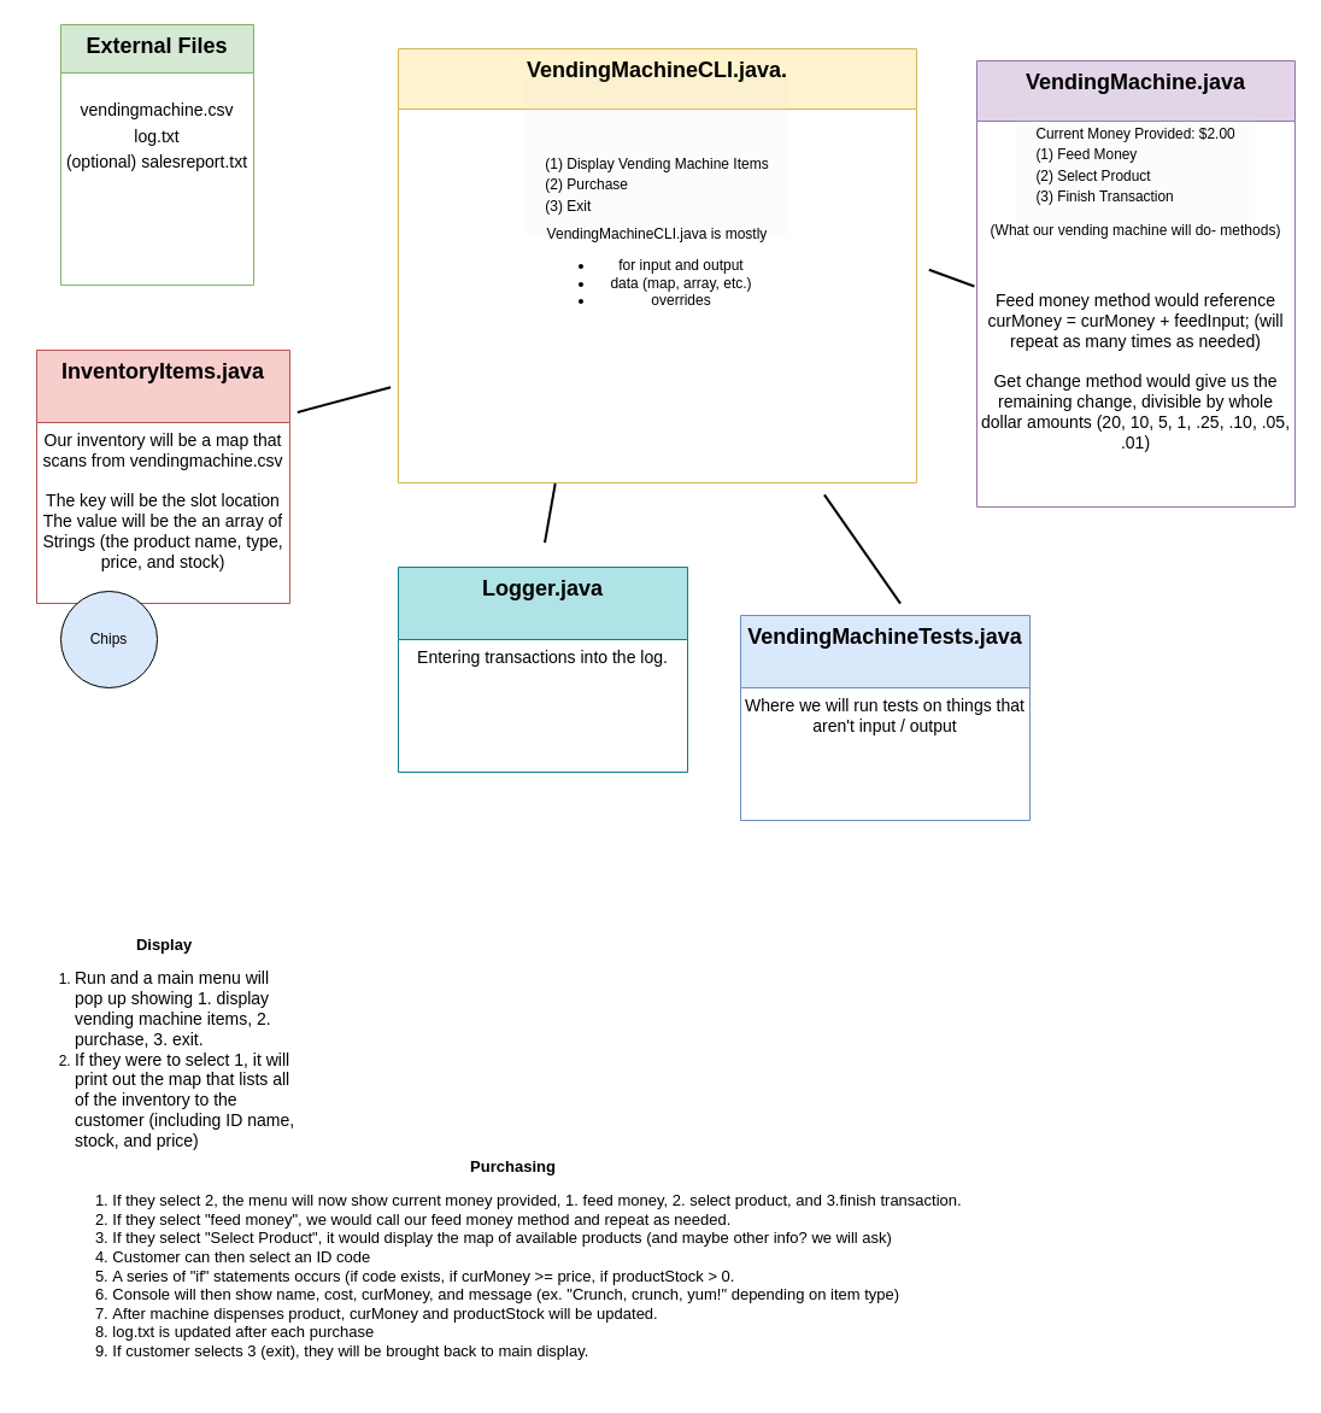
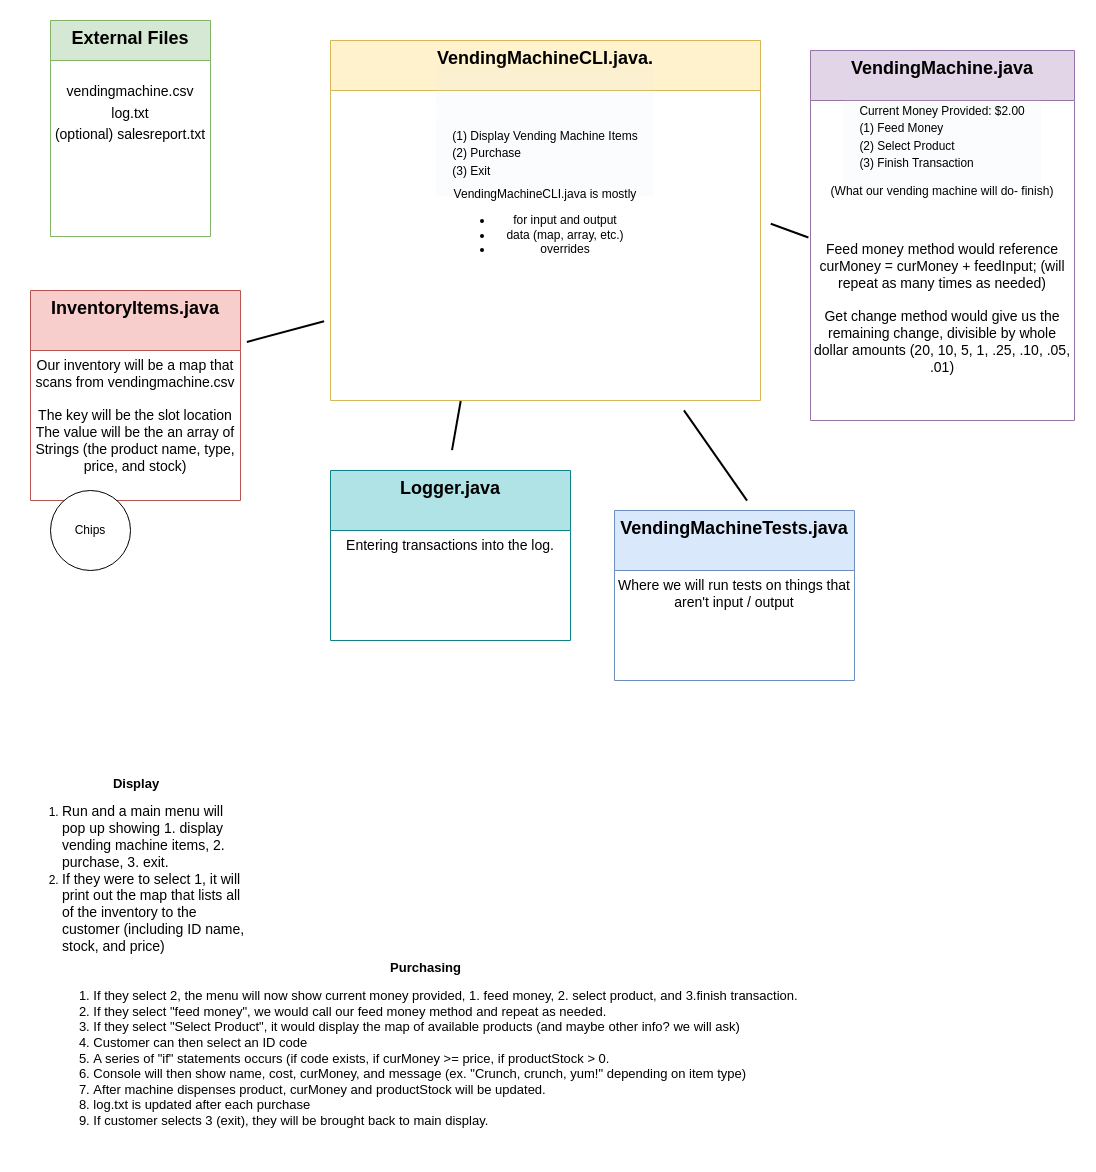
  <mxCell id="0" />
  <mxCell id="1" parent="0" />
  <mxCell id="2" value="VendingMachineCLI.java." style="swimlane;fontStyle=1;align=center;verticalAlign=top;childLayout=stackLayout;horizontal=1;startSize=50;horizontalStack=0;resizeParent=1;resizeLast=0;collapsible=1;marginBottom=0;rounded=0;shadow=0;strokeWidth=1;fillColor=#fff2cc;strokeColor=#d6b656;fontSize=18;" parent="1" vertex="1"><mxGeometry x="330" y="40" width="430" height="360" as="geometry"><mxRectangle x="230" y="140" width="160" height="26" as="alternateBounds" /></mxGeometry></mxCell>
  <mxCell id="3" value="&lt;pre style=&quot;box-sizing: border-box; margin-top: 0px; margin-bottom: 0px; font-variant-numeric: normal; font-variant-east-asian: normal; font-stretch: normal; font-size: 0.85em; line-height: 1.45; padding: 16px; overflow: auto; border-radius: 3px; background-color: rgba(212, 222, 231, 0.098); text-align: left;&quot;&gt;&lt;br&gt;&lt;/pre&gt;&lt;pre style=&quot;box-sizing: border-box; margin-top: 0px; margin-bottom: 0px; font-variant-numeric: normal; font-variant-east-asian: normal; font-stretch: normal; font-size: 0.85em; line-height: 1.45; padding: 16px; overflow: auto; border-radius: 3px; background-color: rgba(212, 222, 231, 0.098); text-align: left;&quot;&gt;&lt;code style=&quot;box-sizing: border-box; font-variant-numeric: normal; font-variant-east-asian: normal; font-stretch: normal; font-size: 12px; line-height: inherit; padding: 0px; margin: 0px; border-radius: 3px; background: transparent; word-break: normal; border: 0px; display: inline; max-width: initial; overflow: initial; overflow-wrap: normal;&quot;&gt;&lt;font style=&quot;font-size: 12px;&quot; face=&quot;Helvetica&quot;&gt;(1) Display Vending Machine Items&lt;br&gt;&lt;span style=&quot;box-sizing: border-box;&quot;&gt;(2) Purchase&lt;/span&gt;&lt;br&gt;&lt;span style=&quot;box-sizing: border-box;&quot;&gt;(3) Exit&lt;/span&gt;&lt;/font&gt;&lt;/code&gt;&lt;/pre&gt;" style="text;strokeColor=none;align=center;fillColor=none;html=1;verticalAlign=middle;whiteSpace=wrap;rounded=0;fontColor=#000000;" vertex="1" parent="2"><mxGeometry y="50" width="430" height="80" as="geometry" /></mxCell>
  <mxCell id="4" value="VendingMachineCLI.java is mostly &lt;br&gt;&lt;ul&gt;&lt;li&gt;for input and output&lt;/li&gt;&lt;li&gt;data (map, array, etc.)&lt;/li&gt;&lt;li&gt;overrides&lt;/li&gt;&lt;/ul&gt;" style="text;strokeColor=none;align=center;fillColor=none;html=1;verticalAlign=top;whiteSpace=wrap;rounded=0;fontColor=#000000;labelPosition=center;verticalLabelPosition=bottom;" vertex="1" parent="2"><mxGeometry y="130" width="430" height="10" as="geometry" /></mxCell>
  <mxCell id="5" value="InventoryItems.java" style="swimlane;fontStyle=1;align=center;verticalAlign=top;childLayout=stackLayout;horizontal=1;startSize=60;horizontalStack=0;resizeParent=1;resizeLast=0;collapsible=1;marginBottom=0;rounded=0;shadow=0;strokeWidth=1;fillColor=#f8cecc;strokeColor=#b85450;fontSize=18;" parent="1" vertex="1"><mxGeometry x="30" y="290" width="210" height="210" as="geometry"><mxRectangle x="130" y="380" width="160" height="26" as="alternateBounds" /></mxGeometry></mxCell>
  <mxCell id="6" value="Our inventory will be a map that scans from vendingmachine.csv&lt;br&gt;&lt;br&gt;The key will be the slot location&lt;br&gt;The value will be the an array of Strings (the product name, type, price, and stock)" style="text;strokeColor=none;align=center;fillColor=none;html=1;verticalAlign=top;whiteSpace=wrap;rounded=0;fontSize=14;fontColor=#000000;" vertex="1" parent="5"><mxGeometry y="60" width="210" height="70" as="geometry" /></mxCell>
  <mxCell id="7" value="VendingMachineTests.java" style="swimlane;fontStyle=1;align=center;verticalAlign=top;childLayout=stackLayout;horizontal=1;startSize=60;horizontalStack=0;resizeParent=1;resizeLast=0;collapsible=1;marginBottom=0;rounded=0;shadow=0;strokeWidth=1;fillColor=#dae8fc;strokeColor=#6c8ebf;fontSize=18;" parent="1" vertex="1"><mxGeometry x="614" y="510" width="240" height="170" as="geometry"><mxRectangle x="340" y="380" width="170" height="26" as="alternateBounds" /></mxGeometry></mxCell>
  <mxCell id="8" value="Where we will run tests on things that aren't input / output" style="text;strokeColor=none;align=center;fillColor=none;html=1;verticalAlign=top;whiteSpace=wrap;rounded=0;fontSize=14;fontFamily=Helvetica;fontColor=#000000;" vertex="1" parent="7"><mxGeometry y="60" width="240" height="30" as="geometry" /></mxCell>
  <mxCell id="9" value="External Files" style="swimlane;fontStyle=1;align=center;verticalAlign=top;childLayout=stackLayout;horizontal=1;startSize=40;horizontalStack=0;resizeParent=1;resizeLast=0;collapsible=1;marginBottom=0;rounded=0;shadow=0;strokeWidth=1;fillColor=#d5e8d4;strokeColor=#82b366;fontSize=18;" parent="1" vertex="1"><mxGeometry x="50" y="20" width="160" height="216" as="geometry"><mxRectangle x="550" y="140" width="160" height="26" as="alternateBounds" /></mxGeometry></mxCell>
  <mxCell id="10" value="&lt;font style=&quot;font-size: 14px;&quot;&gt;vendingmachine.csv&lt;br&gt;log.txt&lt;br&gt;&lt;span style=&quot;&quot;&gt;(optional) salesreport.txt&lt;/span&gt;&lt;br&gt;&lt;/font&gt;" style="text;strokeColor=none;align=center;fillColor=none;html=1;verticalAlign=middle;whiteSpace=wrap;rounded=0;fontSize=18;fontColor=#000000;" vertex="1" parent="9"><mxGeometry y="40" width="160" height="104" as="geometry" /></mxCell>
  <mxCell id="11" value="&lt;div style=&quot;text-align: center;&quot;&gt;&lt;b style=&quot;border-color: var(--border-color); font-size: 13px;&quot;&gt;Display&lt;/b&gt;&lt;span style=&quot;font-size: 14px;&quot;&gt;&lt;br&gt;&lt;/span&gt;&lt;/div&gt;&lt;ol&gt;&lt;li style=&quot;&quot;&gt;&lt;font style=&quot;font-size: 14px;&quot;&gt;Run and a main menu will pop up showing 1. display vending machine items, 2. purchase, 3. exit.&lt;/font&gt;&lt;/li&gt;&lt;li&gt;&lt;font style=&quot;font-size: 14px;&quot;&gt;If they were to select 1, it will print out the map that lists all of the inventory to the customer (including ID name, stock, and price)&lt;/font&gt;&lt;/li&gt;&lt;/ol&gt;" style="text;strokeColor=none;align=left;fillColor=none;html=1;verticalAlign=middle;whiteSpace=wrap;rounded=0;fontSize=12;fontColor=#000000;" vertex="1" parent="1"><mxGeometry y="750" width="230" height="240" as="geometry" x="20" /></mxCell>
  <mxCell id="12" value="&lt;font style=&quot;font-size: 13px;&quot;&gt;&lt;b style=&quot;&quot;&gt;Purchasing&lt;/b&gt;&lt;br&gt;&lt;/font&gt;&lt;ol style=&quot;border-color: var(--border-color); text-align: left;&quot;&gt;&lt;li style=&quot;border-color: var(--border-color);&quot;&gt;&lt;font style=&quot;border-color: var(--border-color); font-size: 13px;&quot;&gt;If they select 2, the menu will now show current money provided, 1. feed money, 2. select product, and 3.finish transaction.&lt;/font&gt;&lt;/li&gt;&lt;li style=&quot;border-color: var(--border-color);&quot;&gt;&lt;font style=&quot;border-color: var(--border-color); font-size: 13px;&quot;&gt;If they select &quot;feed money&quot;, we would call our feed money method and repeat as needed.&lt;/font&gt;&lt;/li&gt;&lt;li style=&quot;border-color: var(--border-color);&quot;&gt;&lt;font style=&quot;border-color: var(--border-color); font-size: 13px;&quot;&gt;If they select &quot;Select Product&quot;, it would display the map of available products (and maybe other info? we will ask)&lt;/font&gt;&lt;/li&gt;&lt;li style=&quot;border-color: var(--border-color);&quot;&gt;&lt;font style=&quot;border-color: var(--border-color); font-size: 13px;&quot;&gt;Customer can then select an ID code&lt;/font&gt;&lt;/li&gt;&lt;li style=&quot;border-color: var(--border-color);&quot;&gt;&lt;font style=&quot;border-color: var(--border-color); font-size: 13px;&quot;&gt;A series of &quot;if&quot; statements occurs (if code exists, if curMoney &amp;gt;= price, if productStock &amp;gt; 0.&lt;/font&gt;&lt;/li&gt;&lt;li style=&quot;border-color: var(--border-color);&quot;&gt;&lt;font style=&quot;font-size: 13px;&quot;&gt;Console will then show name, cost, curMoney, and message (ex. &quot;Crunch, crunch, yum!&quot; depending on item type)&lt;/font&gt;&lt;/li&gt;&lt;li style=&quot;border-color: var(--border-color);&quot;&gt;&lt;span style=&quot;border-color: var(--border-color);&quot;&gt;&lt;font style=&quot;font-size: 13px;&quot;&gt;After machine dispenses product, curMoney and productStock will be updated.&lt;/font&gt;&lt;/span&gt;&lt;/li&gt;&lt;li style=&quot;border-color: var(--border-color);&quot;&gt;&lt;span style=&quot;border-color: var(--border-color);&quot;&gt;&lt;font style=&quot;font-size: 13px;&quot;&gt;log.txt is updated after each purchase&lt;/font&gt;&lt;/span&gt;&lt;/li&gt;&lt;li style=&quot;&quot;&gt;&lt;font style=&quot;font-size: 13px;&quot;&gt;If customer selects 3 (exit), they will be brought back to main display.&lt;/font&gt;&lt;/li&gt;&lt;/ol&gt;" style="text;html=1;align=center;verticalAlign=middle;resizable=0;points=[];autosize=1;strokeColor=none;fillColor=none;fontSize=13;fontColor=#000000;" vertex="1" parent="1"><mxGeometry x="40" y="950" width="770" height="200" as="geometry" /></mxCell>
  <mxCell id="13" value="" style="line;strokeWidth=2;direction=south;html=1;fontFamily=Helvetica;fontSize=12;fontColor=#000000;rotation=-35;" vertex="1" parent="1"><mxGeometry x="710" y="400" width="10" height="110" as="geometry" /></mxCell>
  <mxCell id="14" value="" style="line;strokeWidth=2;direction=south;html=1;fontFamily=Helvetica;fontSize=12;fontColor=#000000;rotation=10;" vertex="1" parent="1"><mxGeometry x="240.86" y="400.08" width="430" height="50" as="geometry" /></mxCell>
  <mxCell id="15" value="" style="line;strokeWidth=2;direction=south;html=1;fontFamily=Helvetica;fontSize=12;fontColor=#000000;rotation=75;" vertex="1" parent="1"><mxGeometry x="70" y="291.12" width="430" height="80" as="geometry" /></mxCell>
- <mxCell id="16" value="Chips" style="ellipse;whiteSpace=wrap;html=1;fontFamily=Helvetica;fontSize=12;fontColor=#000000;fillColor=#dae8fc;" vertex="1" parent="1"><mxGeometry x="50" y="490" width="80" height="80" as="geometry" /></mxCell>
+ <mxCell id="16" value="Chips" style="ellipse;whiteSpace=wrap;html=1;fontFamily=Helvetica;fontSize=12;fontColor=#000000;" vertex="1" parent="1"><mxGeometry x="50" y="490" width="80" height="80" as="geometry" /></mxCell>
  <mxCell id="17" style="edgeStyle=none;rounded=0;orthogonalLoop=1;jettySize=auto;html=1;exitX=0.5;exitY=1;exitDx=0;exitDy=0;fontFamily=Helvetica;fontSize=12;fontColor=#000000;" edge="1" parent="1" source="16" target="16"><mxGeometry relative="1" as="geometry" /></mxCell>
  <mxCell id="18" value="VendingMachine.java" style="swimlane;fontStyle=1;align=center;verticalAlign=top;childLayout=stackLayout;horizontal=1;startSize=50;horizontalStack=0;resizeParent=1;resizeLast=0;collapsible=1;marginBottom=0;rounded=0;shadow=0;strokeWidth=1;fillColor=#e1d5e7;strokeColor=#9673a6;fontSize=18;" vertex="1" parent="1"><mxGeometry x="810" y="50" width="264" height="370" as="geometry"><mxRectangle x="340" y="380" width="170" height="26" as="alternateBounds" /></mxGeometry></mxCell>
  <mxCell id="19" value="&lt;pre style=&quot;box-sizing: border-box; margin-top: 16px; margin-bottom: 16px; font-variant-numeric: normal; font-variant-east-asian: normal; font-stretch: normal; font-size: 0.85em; line-height: 1.45; padding: 16px; overflow: auto; border-radius: 3px; background-color: rgba(212, 222, 231, 0.098); text-align: left;&quot;&gt;&lt;code style=&quot;box-sizing: border-box; font-variant-numeric: normal; font-variant-east-asian: normal; font-stretch: normal; font-size: 11.9px; line-height: inherit; padding: 0px; margin: 0px; border-radius: 3px; background: transparent; word-break: normal; border: 0px; display: inline; max-width: initial; overflow: initial; overflow-wrap: normal;&quot;&gt;&lt;font face=&quot;Helvetica&quot;&gt;Current Money Provided: $2.00&lt;br&gt;&lt;span style=&quot;box-sizing: border-box;&quot;&gt;(1) Feed Money&lt;/span&gt;&lt;br&gt;&lt;span style=&quot;box-sizing: border-box;&quot;&gt;(2) Select Product&lt;/span&gt;&lt;br&gt;&lt;span style=&quot;box-sizing: border-box;&quot;&gt;(3) Finish Transaction&lt;/span&gt;&lt;/font&gt;&lt;/code&gt;&lt;/pre&gt;" style="text;strokeColor=none;align=center;fillColor=none;html=1;verticalAlign=middle;whiteSpace=wrap;rounded=0;fontColor=#000000;" vertex="1" parent="18"><mxGeometry y="50" width="264" height="74" as="geometry" /></mxCell>
- <mxCell id="20" value="&lt;font style=&quot;font-size: 12px;&quot;&gt;(What our vending machine will do- methods)&lt;/font&gt;" style="text;strokeColor=none;align=center;fillColor=none;html=1;verticalAlign=middle;whiteSpace=wrap;rounded=0;fontSize=18;fontColor=#000000;" vertex="1" parent="18"><mxGeometry y="124" width="264" height="30" as="geometry" /></mxCell>
+ <mxCell id="20" value="&lt;font style=&quot;font-size: 12px;&quot;&gt;(What our vending machine will do- finish)&lt;/font&gt;" style="text;strokeColor=none;align=center;fillColor=none;html=1;verticalAlign=middle;whiteSpace=wrap;rounded=0;fontSize=18;fontColor=#000000;" vertex="1" parent="18"><mxGeometry y="124" width="264" height="30" as="geometry" /></mxCell>
  <mxCell id="21" value="Feed money method would reference curMoney = curMoney + feedInput; (will repeat as many times as needed)&#10;&#10;Get change method would give us the remaining change, divisible by whole dollar amounts (20, 10, 5, 1, .25, .10, .05, .01)&#10;&#10;" style="text;strokeColor=none;align=center;fillColor=none;verticalAlign=top;rounded=0;fontSize=14;fontColor=#000000;whiteSpace=wrap;labelPosition=center;verticalLabelPosition=bottom;" vertex="1" parent="18"><mxGeometry y="154" width="264" height="30" as="geometry" /></mxCell>
  <mxCell id="22" value="" style="line;strokeWidth=2;direction=south;html=1;fontFamily=Helvetica;fontSize=12;fontColor=#000000;rotation=-70;" vertex="1" parent="1"><mxGeometry x="784.1" y="210.13" width="10" height="40" as="geometry" /></mxCell>
  <mxCell id="23" value="Logger.java" style="swimlane;fontStyle=1;align=center;verticalAlign=top;childLayout=stackLayout;horizontal=1;startSize=60;horizontalStack=0;resizeParent=1;resizeLast=0;collapsible=1;marginBottom=0;rounded=0;shadow=0;strokeWidth=1;fillColor=#b0e3e6;fontSize=18;strokeColor=#0e8088;" vertex="1" parent="1"><mxGeometry x="330" y="470" width="240" height="170" as="geometry"><mxRectangle x="340" y="380" width="170" height="26" as="alternateBounds" /></mxGeometry></mxCell>
  <mxCell id="24" value="Entering transactions into the log." style="text;strokeColor=none;align=center;fillColor=none;html=1;verticalAlign=top;whiteSpace=wrap;rounded=0;fontSize=14;fontFamily=Helvetica;fontColor=#000000;" vertex="1" parent="23"><mxGeometry y="60" width="240" height="30" as="geometry" /></mxCell>
